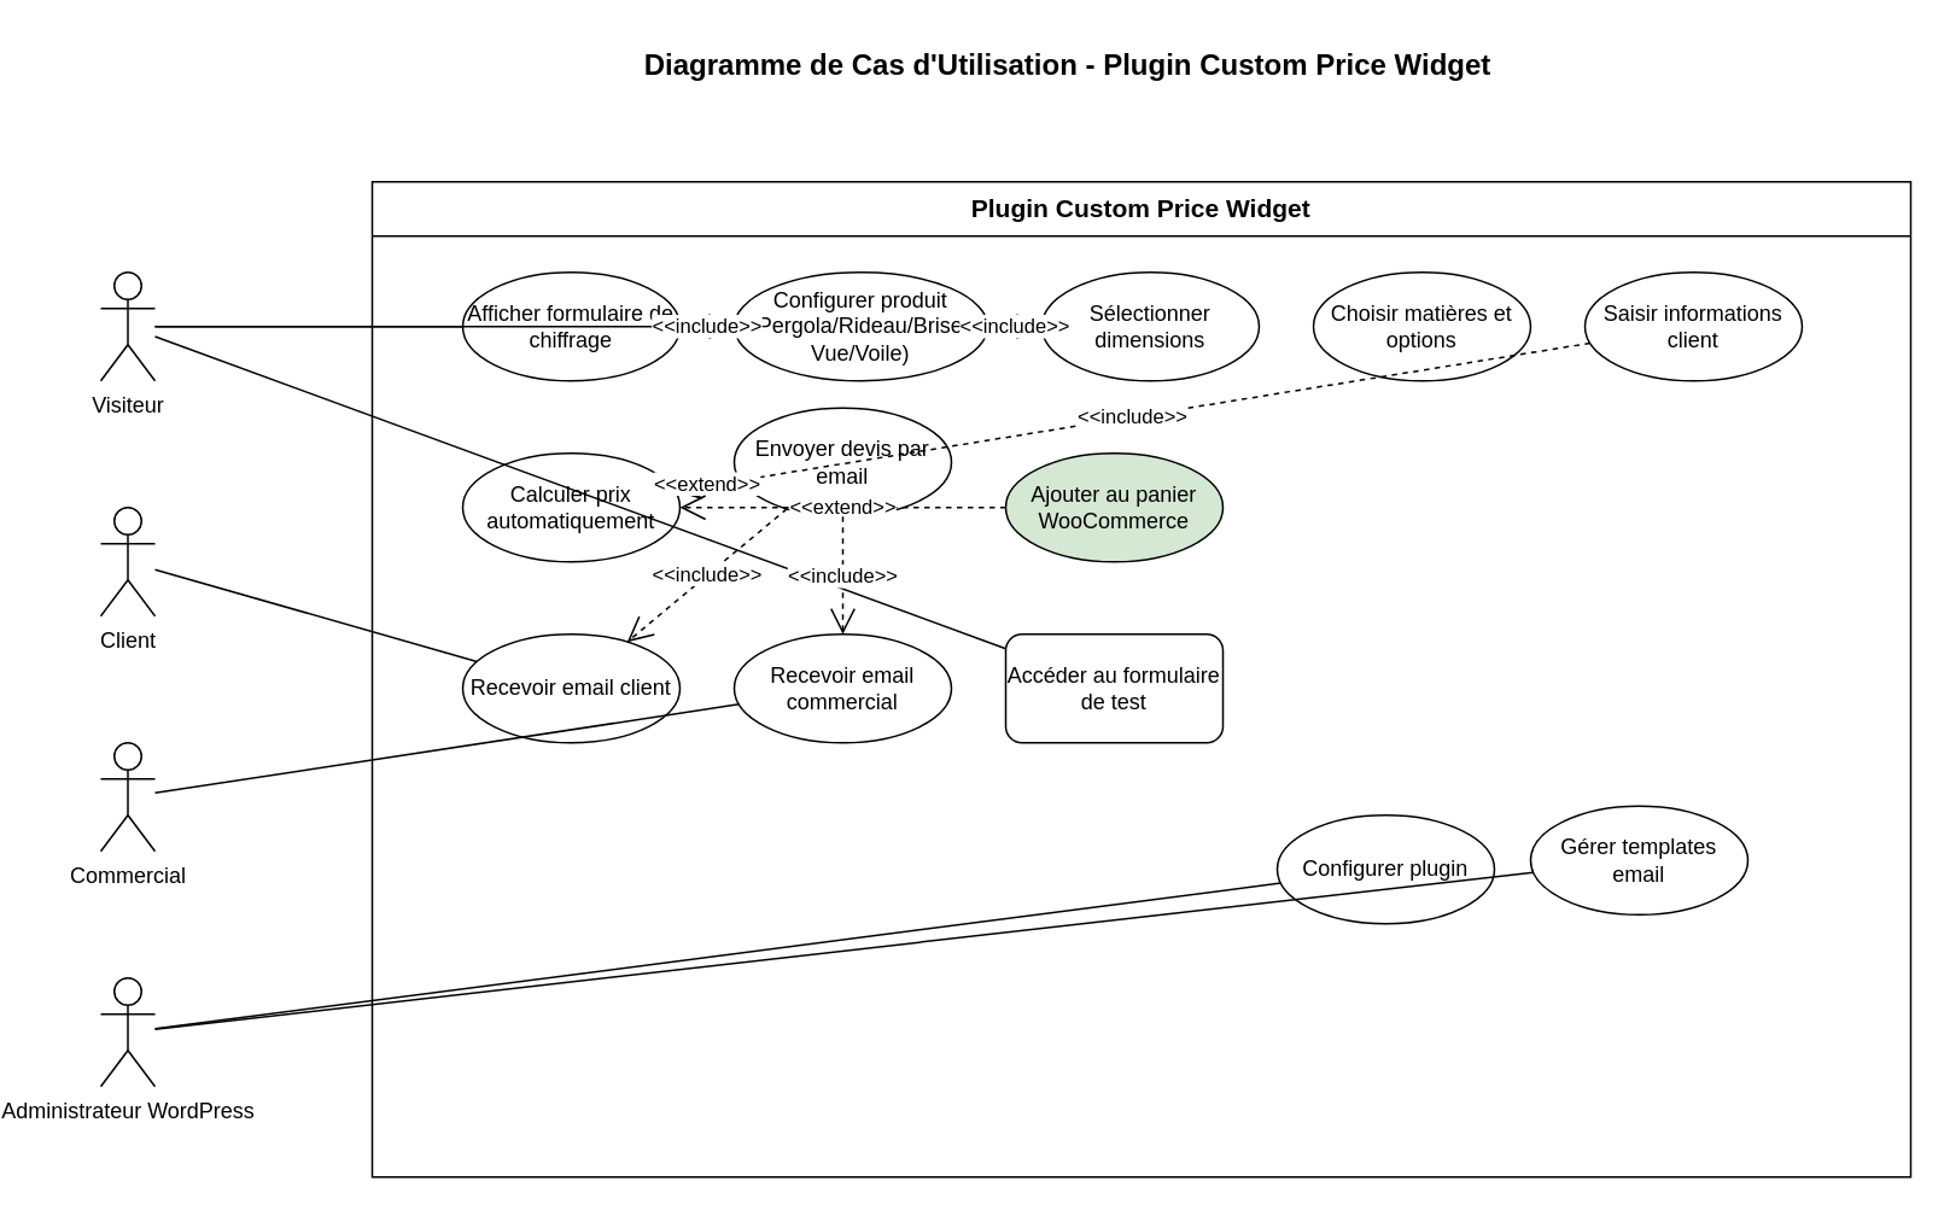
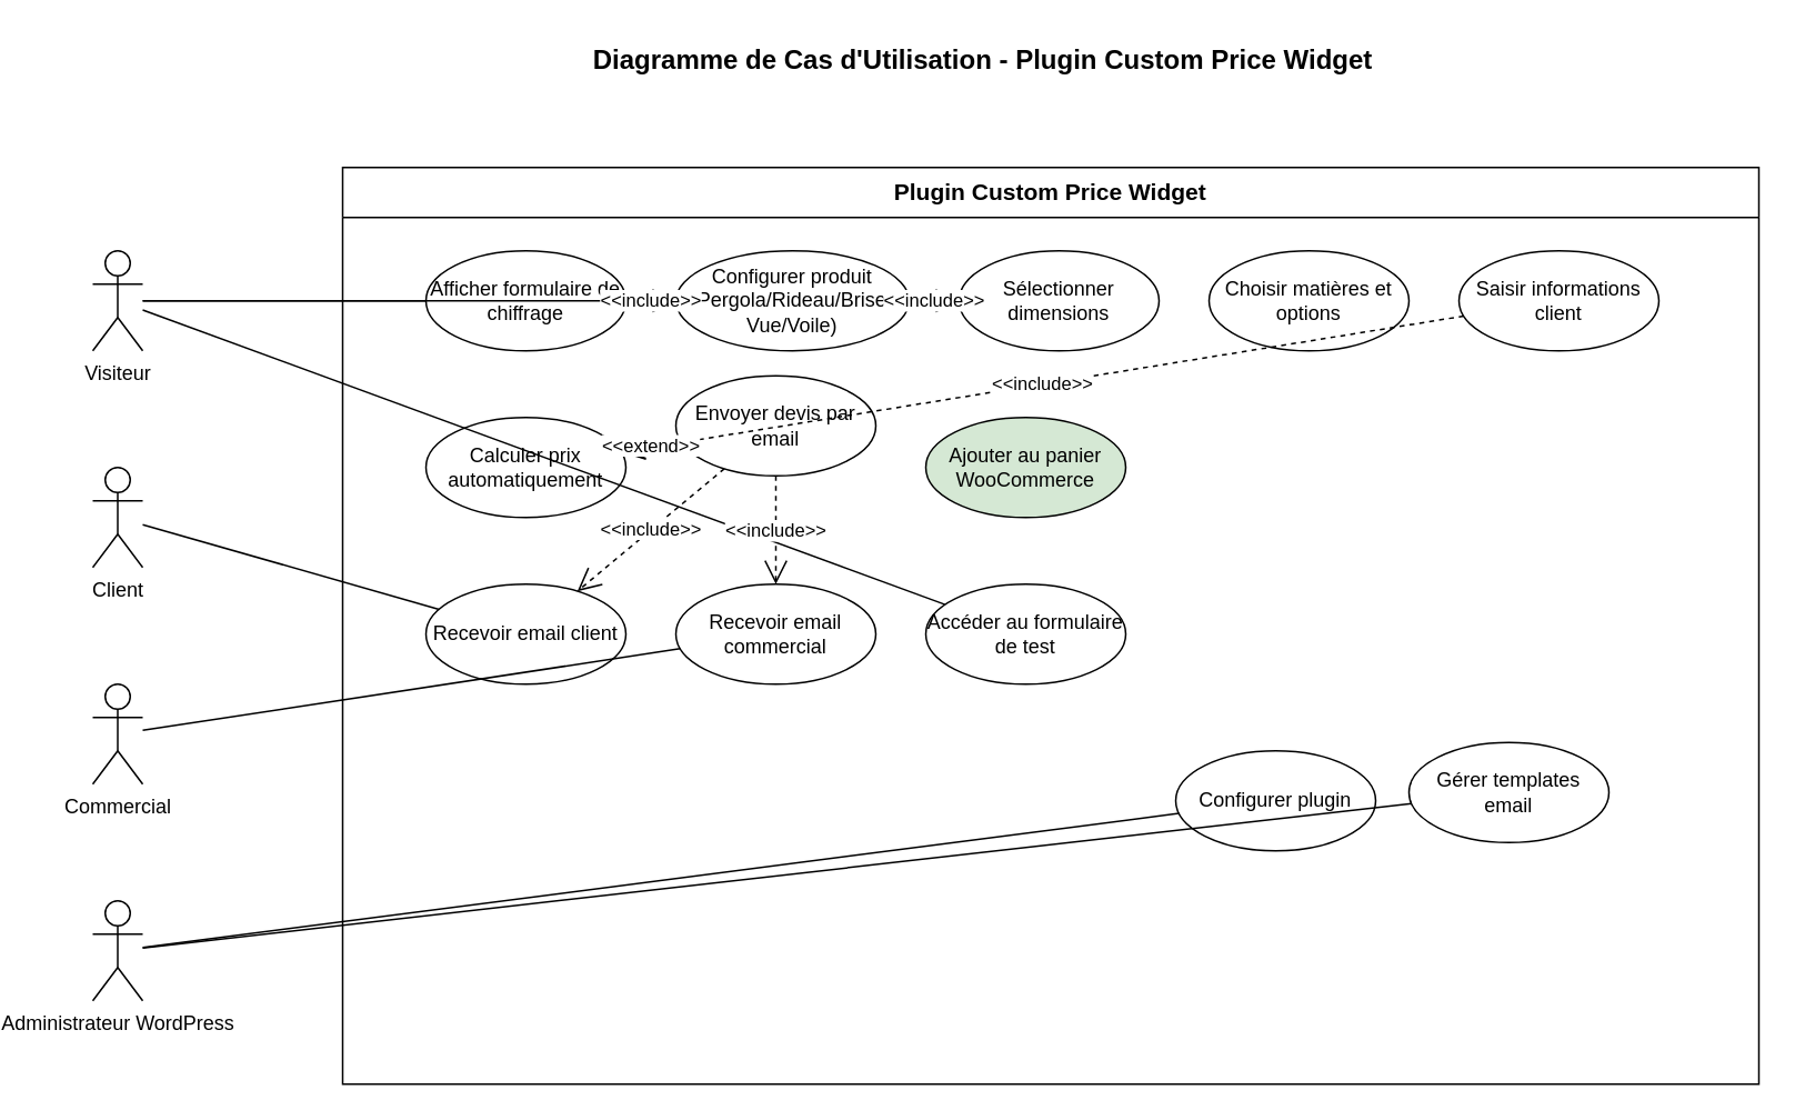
  <mxCell id="0" />
  <mxCell id="1" parent="0" />
  <mxCell id="2" value="Diagramme de Cas d'Utilisation - Plugin Custom Price Widget" style="text;html=1;strokeColor=none;fillColor=none;align=center;verticalAlign=middle;whiteSpace=wrap;rounded=0;fontSize=16;fontStyle=1;" vertex="1" parent="1"><mxGeometry x="270" y="20" width="569" height="30" as="geometry" /></mxCell>
  <mxCell id="3" value="Visiteur" style="shape=umlActor;verticalLabelPosition=bottom;verticalAlign=top;html=1;outlineConnect=0;" vertex="1" parent="1"><mxGeometry x="20" y="150" width="30" height="60" as="geometry" /></mxCell>
  <mxCell id="4" value="Client" style="shape=umlActor;verticalLabelPosition=bottom;verticalAlign=top;html=1;outlineConnect=0;" vertex="1" parent="1"><mxGeometry x="20" y="280" width="30" height="60" as="geometry" /></mxCell>
  <mxCell id="5" value="Commercial" style="shape=umlActor;verticalLabelPosition=bottom;verticalAlign=top;html=1;outlineConnect=0;" vertex="1" parent="1"><mxGeometry x="20" y="410" width="30" height="60" as="geometry" /></mxCell>
  <mxCell id="6" value="Administrateur WordPress" style="shape=umlActor;verticalLabelPosition=bottom;verticalAlign=top;html=1;outlineConnect=0;" vertex="1" parent="1"><mxGeometry x="20" y="540" width="30" height="60" as="geometry" /></mxCell>
  <mxCell id="7" value="Plugin Custom Price Widget" style="swimlane;whiteSpace=wrap;html=1;fontSize=14;fontStyle=1;startSize=30;" vertex="1" parent="1"><mxGeometry x="170" y="100" width="850" height="550" as="geometry" /></mxCell>
  <mxCell id="8" value="Afficher formulaire de chiffrage" style="ellipse;whiteSpace=wrap;html=1;" vertex="1" parent="7"><mxGeometry x="50" y="50" width="120" height="60" as="geometry" /></mxCell>
  <mxCell id="9" value="Configurer produit (Pergola/Rideau/Brise-Vue/Voile)" style="ellipse;whiteSpace=wrap;html=1;" vertex="1" parent="7"><mxGeometry x="200" y="50" width="140" height="60" as="geometry" /></mxCell>
  <mxCell id="10" value="Sélectionner dimensions" style="ellipse;whiteSpace=wrap;html=1;" vertex="1" parent="7"><mxGeometry x="370" y="50" width="120" height="60" as="geometry" /></mxCell>
  <mxCell id="11" value="Choisir matières et options" style="ellipse;whiteSpace=wrap;html=1;" vertex="1" parent="7"><mxGeometry x="520" y="50" width="120" height="60" as="geometry" /></mxCell>
  <mxCell id="12" value="Saisir informations client" style="ellipse;whiteSpace=wrap;html=1;" vertex="1" parent="7"><mxGeometry x="670" y="50" width="120" height="60" as="geometry" /></mxCell>
  <mxCell id="13" value="Calculer prix automatiquement" style="ellipse;whiteSpace=wrap;html=1;" vertex="1" parent="7"><mxGeometry x="50" y="150" width="120" height="60" as="geometry" /></mxCell>
  <mxCell id="14" value="Envoyer devis par email" style="ellipse;whiteSpace=wrap;html=1;" vertex="1" parent="7"><mxGeometry x="200" y="125" width="120" height="60" as="geometry" /></mxCell>
  <mxCell id="15" value="Ajouter au panier WooCommerce" style="ellipse;whiteSpace=wrap;html=1;fillColor=#d5e8d4;" vertex="1" parent="7"><mxGeometry x="350" y="150" width="120" height="60" as="geometry" /></mxCell>
  <mxCell id="16" value="Recevoir email client" style="ellipse;whiteSpace=wrap;html=1;" vertex="1" parent="7"><mxGeometry x="50" y="250" width="120" height="60" as="geometry" /></mxCell>
  <mxCell id="17" value="Recevoir email commercial" style="ellipse;whiteSpace=wrap;html=1;" vertex="1" parent="7"><mxGeometry x="200" y="250" width="120" height="60" as="geometry" /></mxCell>
- <mxCell id="18" value="Accéder au formulaire de test" style="whiteSpace=wrap;html=1;rounded=1;" vertex="1" parent="7"><mxGeometry x="350" y="250" width="120" height="60" as="geometry" /></mxCell>
+ <mxCell id="18" value="Accéder au formulaire de test" style="ellipse;whiteSpace=wrap;html=1;" vertex="1" parent="7"><mxGeometry x="350" y="250" width="120" height="60" as="geometry" /></mxCell>
  <mxCell id="19" value="Configurer plugin" style="ellipse;whiteSpace=wrap;html=1;" vertex="1" parent="7"><mxGeometry x="500" y="350" width="120" height="60" as="geometry" /></mxCell>
  <mxCell id="20" value="Gérer templates email" style="ellipse;whiteSpace=wrap;html=1;" vertex="1" parent="7"><mxGeometry x="640" y="345" width="120" height="60" as="geometry" /></mxCell>
  <mxCell id="21" value="" style="endArrow=none;html=1;rounded=0;" edge="1" parent="1" source="3" target="8"><mxGeometry width="50" height="50" relative="1" as="geometry"><mxPoint x="70" y="200" as="sourcePoint" /><mxPoint x="220" y="180" as="targetPoint" /></mxGeometry></mxCell>
  <mxCell id="22" value="" style="endArrow=none;html=1;rounded=0;" edge="1" parent="1" source="3" target="9"><mxGeometry width="50" height="50" relative="1" as="geometry"><mxPoint x="70" y="200" as="sourcePoint" /><mxPoint x="370" y="180" as="targetPoint" /></mxGeometry></mxCell>
  <mxCell id="23" value="" style="endArrow=none;html=1;rounded=0;" edge="1" parent="1" source="3" target="18"><mxGeometry width="50" height="50" relative="1" as="geometry"><mxPoint x="70" y="200" as="sourcePoint" /><mxPoint x="520" y="380" as="targetPoint" /></mxGeometry></mxCell>
  <mxCell id="24" value="" style="endArrow=none;html=1;rounded=0;" edge="1" parent="1" source="4" target="16"><mxGeometry width="50" height="50" relative="1" as="geometry"><mxPoint x="70" y="300" as="sourcePoint" /><mxPoint x="220" y="380" as="targetPoint" /></mxGeometry></mxCell>
  <mxCell id="25" value="" style="endArrow=none;html=1;rounded=0;" edge="1" parent="1" source="5" target="17"><mxGeometry width="50" height="50" relative="1" as="geometry"><mxPoint x="70" y="440" as="sourcePoint" /><mxPoint x="370" y="380" as="targetPoint" /></mxGeometry></mxCell>
  <mxCell id="26" value="" style="endArrow=none;html=1;rounded=0;" edge="1" parent="1" source="6" target="19"><mxGeometry width="50" height="50" relative="1" as="geometry"><mxPoint x="70" y="570" as="sourcePoint" /><mxPoint x="670" y="480" as="targetPoint" /></mxGeometry></mxCell>
  <mxCell id="27" value="" style="endArrow=none;html=1;rounded=0;" edge="1" parent="1" source="6" target="20"><mxGeometry width="50" height="50" relative="1" as="geometry"><mxPoint x="70" y="570" as="sourcePoint" /><mxPoint x="820" y="480" as="targetPoint" /></mxGeometry></mxCell>
  <mxCell id="28" value="&amp;lt;&amp;lt;include&amp;gt;&amp;gt;" style="endArrow=open;endSize=12;dashed=1;html=1;rounded=0;" edge="1" parent="1" source="8" target="9"><mxGeometry width="160" relative="1" as="geometry"><mxPoint x="340" y="180" as="sourcePoint" /><mxPoint x="370" y="180" as="targetPoint" /></mxGeometry></mxCell>
  <mxCell id="29" value="&amp;lt;&amp;lt;include&amp;gt;&amp;gt;" style="endArrow=open;endSize=12;dashed=1;html=1;rounded=0;" edge="1" parent="1" source="9" target="10"><mxGeometry width="160" relative="1" as="geometry"><mxPoint x="510" y="180" as="sourcePoint" /><mxPoint x="540" y="180" as="targetPoint" /></mxGeometry></mxCell>
  <mxCell id="30" value="&amp;lt;&amp;lt;include&amp;gt;&amp;gt;" style="endArrow=open;endSize=12;dashed=1;html=1;rounded=0;" edge="1" parent="1" source="12" target="13"><mxGeometry width="160" relative="1" as="geometry"><mxPoint x="640" y="180" as="sourcePoint" /><mxPoint x="140" y="280" as="targetPoint" /></mxGeometry></mxCell>
  <mxCell id="31" value="&amp;lt;&amp;lt;extend&amp;gt;&amp;gt;" style="endArrow=open;endSize=12;dashed=1;html=1;rounded=0;" edge="1" parent="1" source="14" target="13"><mxGeometry width="160" relative="1" as="geometry"><mxPoint x="170" y="280" as="sourcePoint" /><mxPoint x="140" y="280" as="targetPoint" /></mxGeometry></mxCell>
- <mxCell id="32" value="&amp;lt;&amp;lt;extend&amp;gt;&amp;gt;" style="endArrow=open;endSize=12;dashed=1;html=1;rounded=0;" edge="1" parent="1" source="15" target="13"><mxGeometry width="160" relative="1" as="geometry"><mxPoint x="320" y="280" as="sourcePoint" /><mxPoint x="140" y="280" as="targetPoint" /></mxGeometry></mxCell>
  <mxCell id="33" value="&amp;lt;&amp;lt;include&amp;gt;&amp;gt;" style="endArrow=open;endSize=12;dashed=1;html=1;rounded=0;" edge="1" parent="1" source="14" target="16"><mxGeometry width="160" relative="1" as="geometry"><mxPoint x="230" y="280" as="sourcePoint" /><mxPoint x="140" y="380" as="targetPoint" /></mxGeometry></mxCell>
  <mxCell id="34" value="&amp;lt;&amp;lt;include&amp;gt;&amp;gt;" style="endArrow=open;endSize=12;dashed=1;html=1;rounded=0;" edge="1" parent="1" source="14" target="17"><mxGeometry width="160" relative="1" as="geometry"><mxPoint x="290" y="280" as="sourcePoint" /><mxPoint x="290" y="380" as="targetPoint" /></mxGeometry></mxCell>
